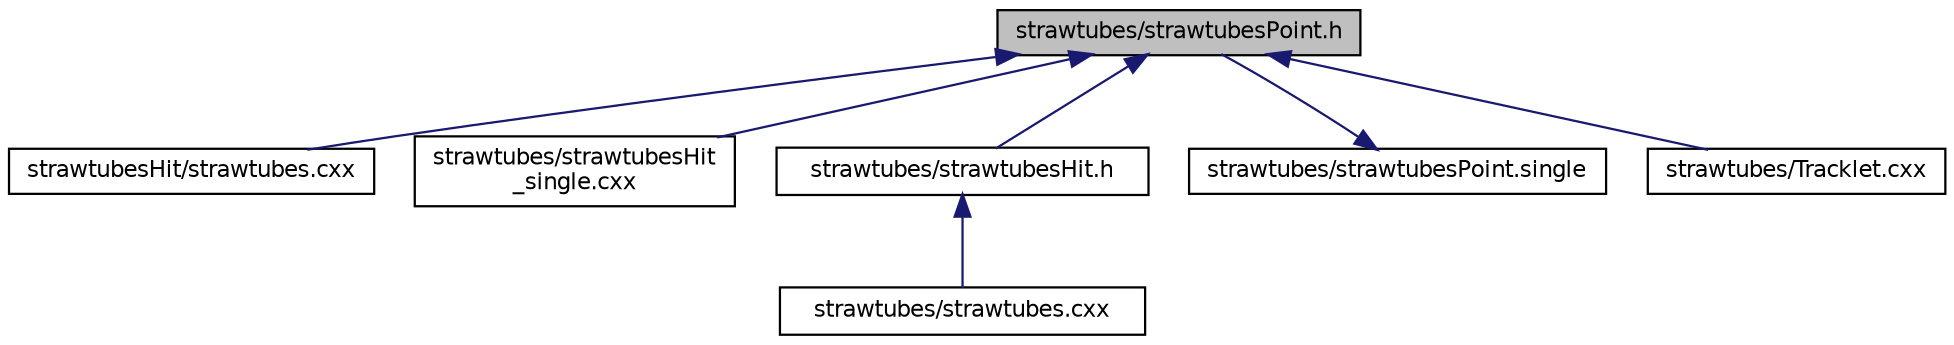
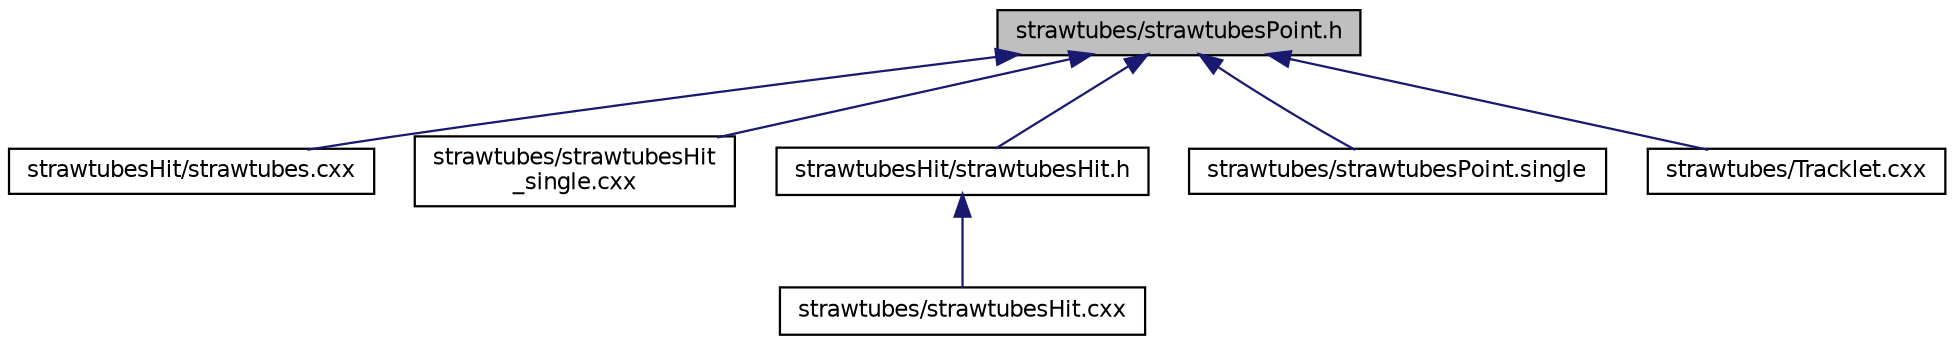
  digraph {
    node [color=black fillcolor=white fontname=Helvetica fontsize=10 shape=record style=filled]
    edge [color=midnightblue dir=back fontname=Helvetica fontsize=10 labelfontname=Helvetica labelfontsize=10 style=solid]
    n1 [fillcolor=grey75 fontcolor=black height=0.2 label="strawtubes/strawtubesPoint.h" width=0.4]
    n2 [height=0.2 label="strawtubesHit/strawtubes.cxx" width=0.4]
    n3 [height=0.2 label="strawtubes/strawtubesHit\l_single.cxx" width=0.4]
-   n4 [height=0.2 label="strawtubes/strawtubesHit.h" width=0.4]
+   n4 [height=0.2 label="strawtubesHit/strawtubesHit.h" width=0.4]
    n5 [height=0.2 label="strawtubes/strawtubesPoint.single" width=0.4]
    n6 [height=0.2 label="strawtubes/Tracklet.cxx" width=0.4]
-   n7 [height=0.2 label="strawtubes/strawtubes.cxx" width=0.4]
+   n7 [height=0.2 label="strawtubes/strawtubesHit.cxx" width=0.4]
    n1 -> n2
    n1 -> n3
    n1 -> n4
-   n5 -> n1
+   n1 -> n5
    n1 -> n6
    n4 -> n7
  }
